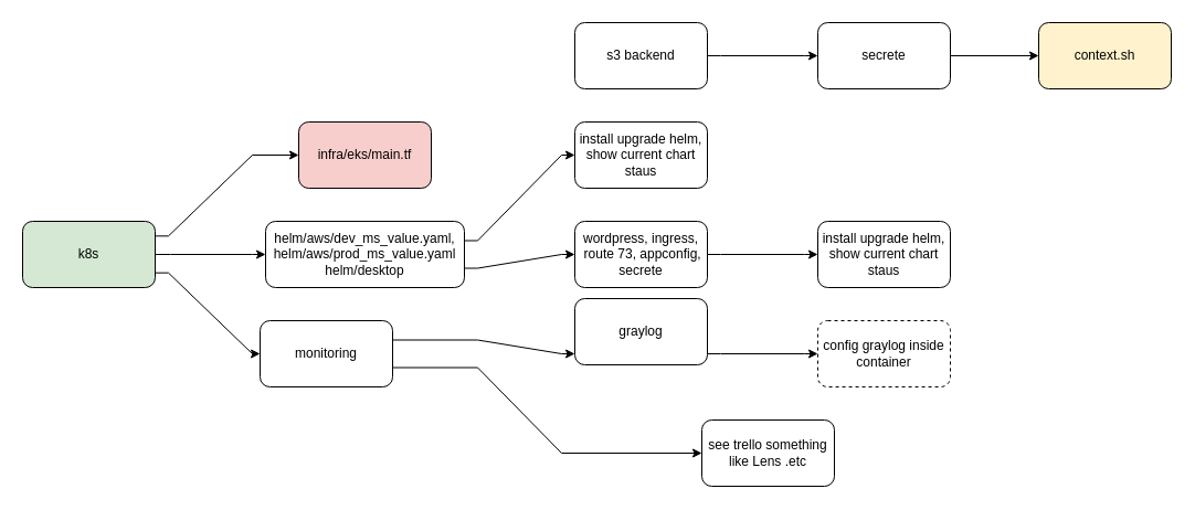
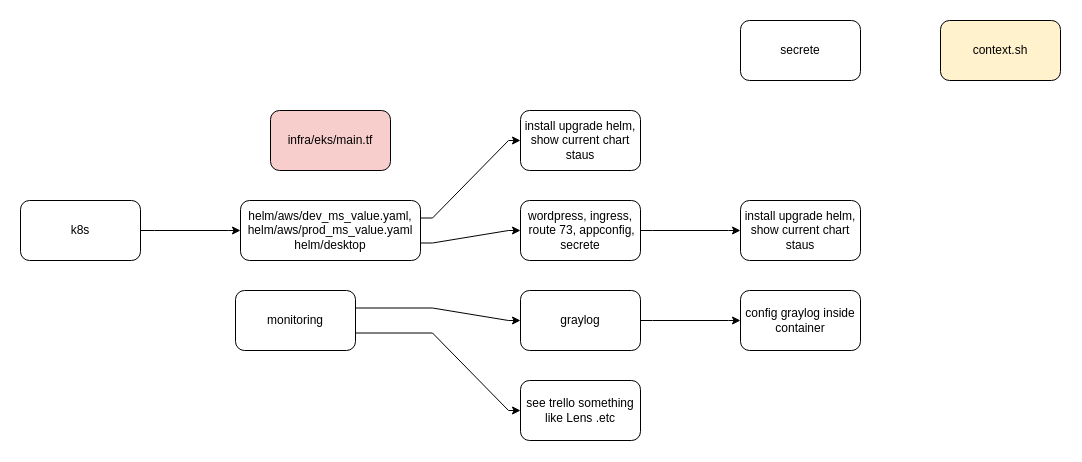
  <mxCell id="0" />
  <mxCell id="1" parent="0" />
- <mxCell id="2" value="" style="edgeStyle=orthogonalEdgeStyle;rounded=0;orthogonalLoop=1;jettySize=auto;html=1;noEdgeStyle=1;orthogonal=1;" edge="1" parent="1" source="5" target="6"><mxGeometry relative="1" as="geometry"><Array as="points"><mxPoint x="152" y="213.333" /><mxPoint x="228" y="140" /></Array></mxGeometry></mxCell>
  <mxCell id="3" value="" style="edgeStyle=orthogonalEdgeStyle;rounded=0;orthogonalLoop=1;jettySize=auto;html=1;noEdgeStyle=1;orthogonal=1;" edge="1" parent="1" source="5" target="9"><mxGeometry relative="1" as="geometry"><Array as="points"><mxPoint x="154" y="230" /><mxPoint x="228" y="230" /></Array></mxGeometry></mxCell>
- <mxCell id="4" value="" style="edgeStyle=orthogonalEdgeStyle;rounded=0;orthogonalLoop=1;jettySize=auto;html=1;noEdgeStyle=1;orthogonal=1;" edge="1" parent="1" source="5" target="12"><mxGeometry relative="1" as="geometry"><Array as="points"><mxPoint x="152" y="246.667" /><mxPoint x="228" y="320" /></Array></mxGeometry></mxCell>
- <mxCell id="5" value="k8s" style="rounded=1;whiteSpace=wrap;html=1;fillColor=#d5e8d4;" vertex="1" parent="1"><mxGeometry y="200" width="120" height="60" as="geometry" x="20" /></mxCell>
+ <mxCell id="5" value="k8s" style="rounded=1;whiteSpace=wrap;html=1;" vertex="1" parent="1"><mxGeometry y="200" width="120" height="60" as="geometry" x="20" /></mxCell>
  <mxCell id="6" value="infra/eks/main.tf" style="rounded=1;whiteSpace=wrap;html=1;fillColor=#f8cecc;" vertex="1" parent="1"><mxGeometry x="270" y="110" width="120" height="60" as="geometry" /></mxCell>
  <mxCell id="7" value="" style="edgeStyle=orthogonalEdgeStyle;rounded=0;orthogonalLoop=1;jettySize=auto;html=1;noEdgeStyle=1;orthogonal=1;entryX=0;entryY=0.5;entryDx=0;entryDy=0;" edge="1" parent="1" source="9" target="22"><mxGeometry relative="1" as="geometry"><mxPoint x="460" y="140" as="targetPoint" /><Array as="points"><mxPoint x="432" y="217.5" /><mxPoint x="508" y="140" /></Array></mxGeometry></mxCell>
  <mxCell id="8" value="" style="edgeStyle=orthogonalEdgeStyle;rounded=0;orthogonalLoop=1;jettySize=auto;html=1;noEdgeStyle=1;orthogonal=1;" edge="1" parent="1" source="9" target="16"><mxGeometry relative="1" as="geometry"><Array as="points"><mxPoint x="432" y="242.5" /><mxPoint x="508" y="230" /></Array></mxGeometry></mxCell>
  <mxCell id="9" value="helm/aws/dev_ms_value.yaml,&lt;br&gt;helm/aws/prod_ms_value.yaml&lt;br&gt;helm/desktop" style="rounded=1;whiteSpace=wrap;html=1;" vertex="1" parent="1"><mxGeometry x="240" y="200" width="180" height="60" as="geometry" /></mxCell>
  <mxCell id="10" value="" style="edgeStyle=orthogonalEdgeStyle;rounded=0;orthogonalLoop=1;jettySize=auto;html=1;noEdgeStyle=1;orthogonal=1;" edge="1" parent="1" source="12" target="18"><mxGeometry relative="1" as="geometry"><Array as="points"><mxPoint x="432" y="307.5" /><mxPoint x="508" y="320" /></Array></mxGeometry></mxCell>
  <mxCell id="11" value="" style="edgeStyle=orthogonalEdgeStyle;rounded=0;orthogonalLoop=1;jettySize=auto;html=1;noEdgeStyle=1;orthogonal=1;" edge="1" parent="1" source="12" target="21"><mxGeometry relative="1" as="geometry"><Array as="points"><mxPoint x="432" y="332.5" /><mxPoint x="508" y="410" /></Array></mxGeometry></mxCell>
  <mxCell id="12" value="monitoring" style="rounded=1;whiteSpace=wrap;html=1;" vertex="1" parent="1"><mxGeometry x="235" y="290" width="120" height="60" as="geometry" /></mxCell>
- <mxCell id="13" value="" style="edgeStyle=orthogonalEdgeStyle;rounded=0;orthogonalLoop=1;jettySize=auto;html=1;noEdgeStyle=1;orthogonal=1;" edge="1" parent="1" source="14" target="24"><mxGeometry relative="1" as="geometry"><Array as="points"><mxPoint x="652" y="50" /><mxPoint x="728" y="50" /></Array></mxGeometry></mxCell>
- <mxCell id="14" value="s3 backend" style="rounded=1;whiteSpace=wrap;html=1;" vertex="1" parent="1"><mxGeometry x="520" width="120" height="60" as="geometry" y="20" /></mxCell>
  <mxCell id="15" value="" style="edgeStyle=orthogonalEdgeStyle;rounded=0;orthogonalLoop=1;jettySize=auto;html=1;noEdgeStyle=1;orthogonal=1;" edge="1" parent="1" source="16" target="20"><mxGeometry relative="1" as="geometry"><Array as="points"><mxPoint x="652" y="230" /><mxPoint x="728" y="230" /></Array></mxGeometry></mxCell>
  <mxCell id="16" value="wordpress, ingress, &amp;nbsp;route 73, appconfig, secrete" style="rounded=1;whiteSpace=wrap;html=1;" vertex="1" parent="1"><mxGeometry x="520" y="200" width="120" height="60" as="geometry" /></mxCell>
  <mxCell id="17" value="" style="edgeStyle=orthogonalEdgeStyle;rounded=0;orthogonalLoop=1;jettySize=auto;html=1;noEdgeStyle=1;orthogonal=1;" edge="1" parent="1" source="18" target="19"><mxGeometry relative="1" as="geometry"><Array as="points"><mxPoint x="652" y="320" /><mxPoint x="728" y="320" /></Array></mxGeometry></mxCell>
- <mxCell id="18" value="graylog" style="rounded=1;whiteSpace=wrap;html=1;" vertex="1" parent="1"><mxGeometry x="520" y="270" width="120" height="60" as="geometry" /></mxCell>
- <mxCell id="19" value="config graylog inside container" style="whiteSpace=wrap;html=1;rounded=1;dashed=1;" vertex="1" parent="1"><mxGeometry x="740" y="290" width="120" height="60" as="geometry" /></mxCell>
+ <mxCell id="18" value="graylog" style="rounded=1;whiteSpace=wrap;html=1;" vertex="1" parent="1"><mxGeometry x="520" y="290" width="120" height="60" as="geometry" /></mxCell>
+ <mxCell id="19" value="config graylog inside container" style="whiteSpace=wrap;html=1;rounded=1;" vertex="1" parent="1"><mxGeometry x="740" y="290" width="120" height="60" as="geometry" /></mxCell>
  <mxCell id="20" value="install upgrade helm, show current chart staus" style="rounded=1;whiteSpace=wrap;html=1;" vertex="1" parent="1"><mxGeometry x="740" y="200" width="120" height="60" as="geometry" /></mxCell>
- <mxCell id="21" value="see trello something like Lens .etc" style="rounded=1;whiteSpace=wrap;html=1;" vertex="1" parent="1"><mxGeometry x="635" y="380" width="120" height="60" as="geometry" /></mxCell>
+ <mxCell id="21" value="see trello something like Lens .etc" style="rounded=1;whiteSpace=wrap;html=1;" vertex="1" parent="1"><mxGeometry x="520" y="380" width="120" height="60" as="geometry" /></mxCell>
  <mxCell id="22" value="install upgrade helm, show current chart staus" style="rounded=1;whiteSpace=wrap;html=1;" vertex="1" parent="1"><mxGeometry x="520" y="110" width="120" height="60" as="geometry" /></mxCell>
- <mxCell id="23" value="" style="edgeStyle=orthogonalEdgeStyle;rounded=0;orthogonalLoop=1;jettySize=auto;html=1;" edge="1" parent="1" source="24" target="25"><mxGeometry relative="1" as="geometry" /></mxCell>
  <mxCell id="24" value="secrete" style="rounded=1;whiteSpace=wrap;html=1;" vertex="1" parent="1"><mxGeometry x="740" width="120" height="60" as="geometry" y="20" /></mxCell>
  <mxCell id="25" value="context.sh" style="rounded=1;whiteSpace=wrap;html=1;fillColor=#fff2cc;" vertex="1" parent="1"><mxGeometry x="940" width="120" height="60" as="geometry" y="20" /></mxCell>
